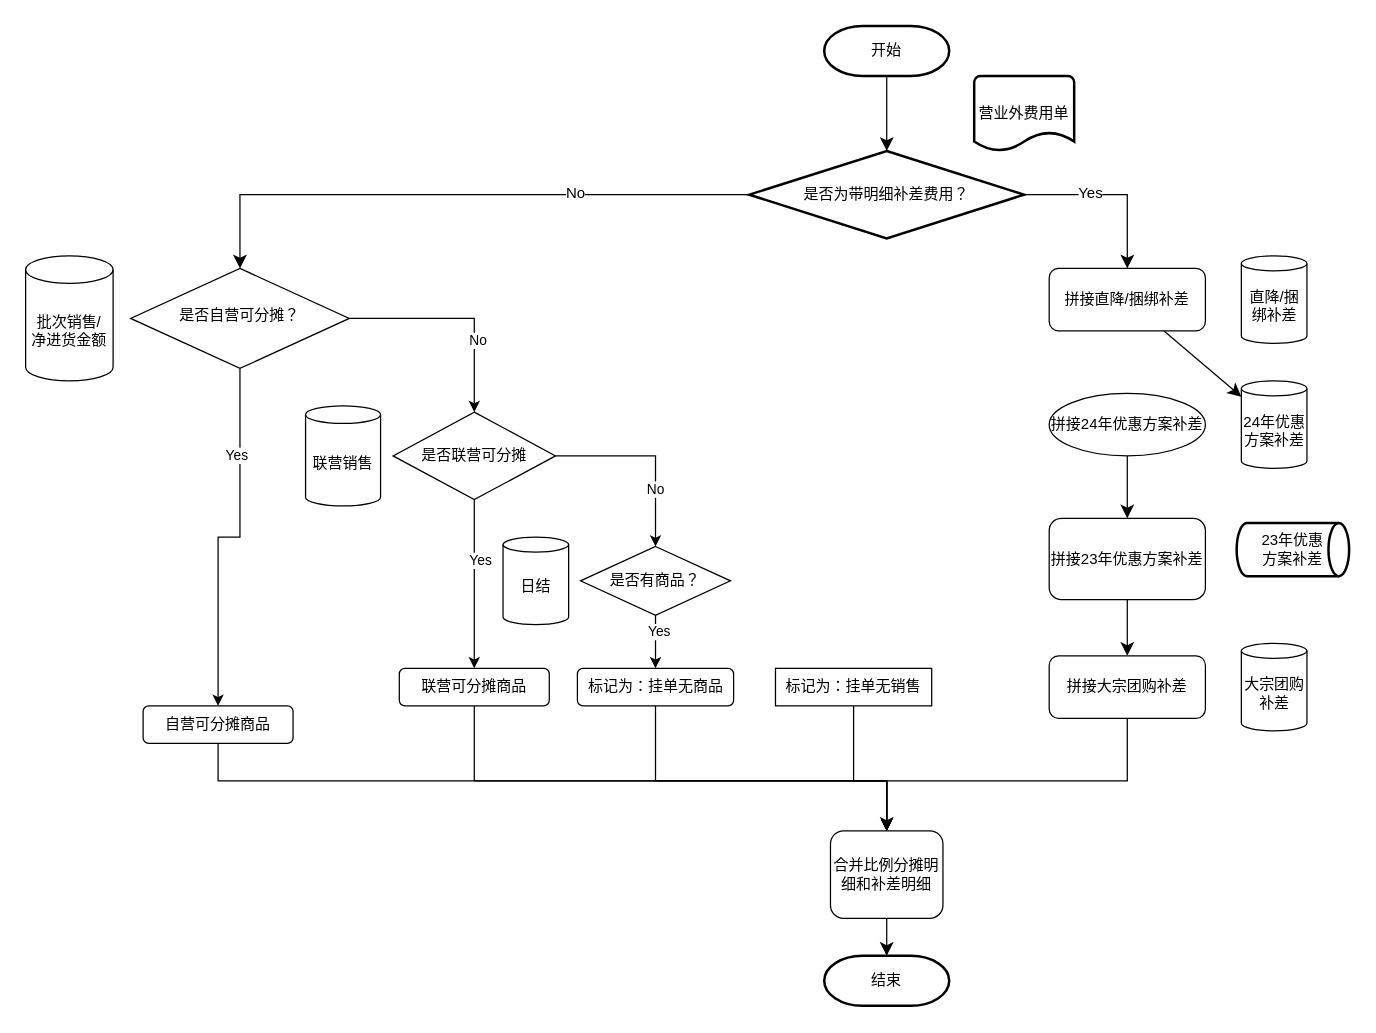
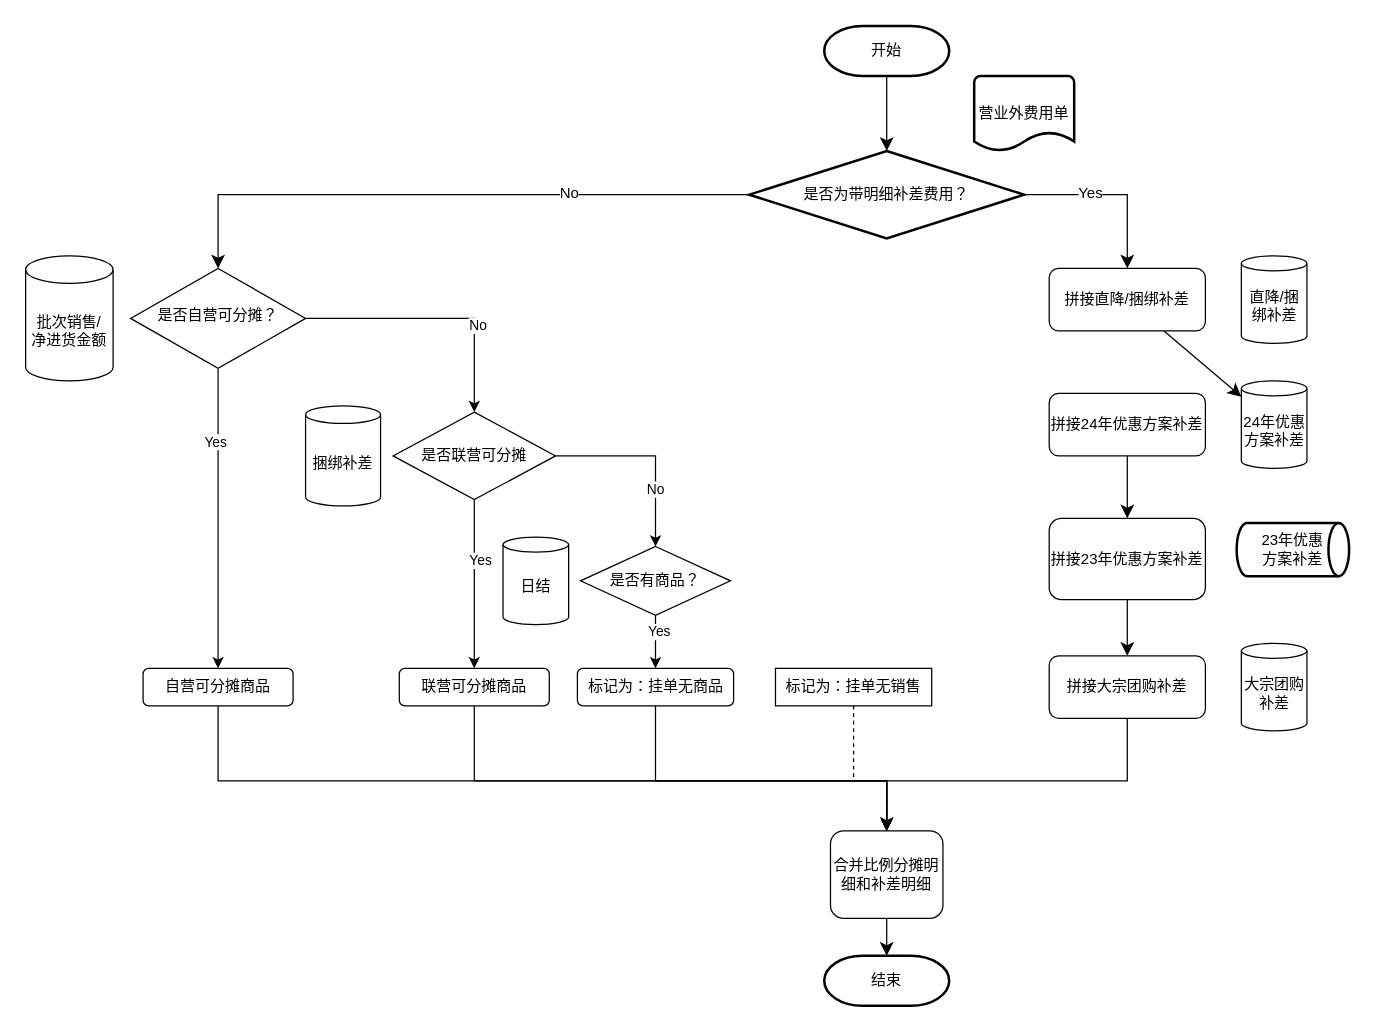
  <mxCell id="0" />
  <mxCell id="1" parent="0" />
  <mxCell id="2" value="" style="edgeStyle=orthogonalEdgeStyle;rounded=0;orthogonalLoop=1;jettySize=auto;html=1;" parent="1" source="6" target="8" edge="1"><mxGeometry relative="1" as="geometry" /></mxCell>
  <mxCell id="3" value="Yes" style="edgeLabel;html=1;align=center;verticalAlign=middle;resizable=0;points=[];" parent="2" vertex="1" connectable="0"><mxGeometry x="-0.52" y="-3" relative="1" as="geometry"><mxPoint as="offset" /></mxGeometry></mxCell>
  <mxCell id="4" style="edgeStyle=orthogonalEdgeStyle;rounded=0;orthogonalLoop=1;jettySize=auto;html=1;exitX=1;exitY=0.5;exitDx=0;exitDy=0;entryX=0.5;entryY=0;entryDx=0;entryDy=0;" parent="1" source="6" target="13" edge="1"><mxGeometry relative="1" as="geometry" /></mxCell>
  <mxCell id="5" value="No" style="edgeLabel;html=1;align=center;verticalAlign=middle;resizable=0;points=[];" parent="4" vertex="1" connectable="0"><mxGeometry x="0.333" y="2" relative="1" as="geometry"><mxPoint as="offset" /></mxGeometry></mxCell>
- <mxCell id="6" value="是否自营可分摊？" style="rhombus;whiteSpace=wrap;html=1;shadow=0;fontFamily=Helvetica;fontSize=12;align=center;strokeWidth=1;spacing=6;spacingTop=-4;" parent="1" vertex="1"><mxGeometry x="104" y="214" width="175" height="80" as="geometry" /></mxCell>
+ <mxCell id="6" value="是否自营可分摊？" style="rhombus;whiteSpace=wrap;html=1;shadow=0;fontFamily=Helvetica;fontSize=12;align=center;strokeWidth=1;spacing=6;spacingTop=-4;" parent="1" vertex="1"><mxGeometry x="104" y="214" width="140" height="80" as="geometry" /></mxCell>
  <mxCell id="7" style="edgeStyle=orthogonalEdgeStyle;rounded=0;orthogonalLoop=1;jettySize=auto;html=1;exitX=0.5;exitY=1;exitDx=0;exitDy=0;entryX=0.5;entryY=0;entryDx=0;entryDy=0;" parent="1" source="8" target="24" edge="1"><mxGeometry relative="1" as="geometry"><Array as="points"><mxPoint x="174" y="624" /><mxPoint x="709" y="624" /></Array></mxGeometry></mxCell>
- <mxCell id="8" value="自营可分摊商品" style="rounded=1;whiteSpace=wrap;html=1;" parent="1" vertex="1"><mxGeometry x="114" y="564" width="120" height="30" as="geometry" /></mxCell>
+ <mxCell id="8" value="自营可分摊商品" style="rounded=1;whiteSpace=wrap;html=1;" parent="1" vertex="1"><mxGeometry x="114" y="534" width="120" height="30" as="geometry" /></mxCell>
  <mxCell id="9" style="edgeStyle=orthogonalEdgeStyle;rounded=0;orthogonalLoop=1;jettySize=auto;html=1;exitX=0.5;exitY=1;exitDx=0;exitDy=0;" parent="1" source="13" target="15" edge="1"><mxGeometry relative="1" as="geometry" /></mxCell>
  <mxCell id="10" value="Yes" style="edgeLabel;html=1;align=center;verticalAlign=middle;resizable=0;points=[];" parent="9" vertex="1" connectable="0"><mxGeometry x="-0.289" y="4" relative="1" as="geometry"><mxPoint as="offset" /></mxGeometry></mxCell>
  <mxCell id="11" style="edgeStyle=orthogonalEdgeStyle;rounded=0;orthogonalLoop=1;jettySize=auto;html=1;exitX=1;exitY=0.5;exitDx=0;exitDy=0;entryX=0.5;entryY=0;entryDx=0;entryDy=0;" parent="1" source="13" target="18" edge="1"><mxGeometry relative="1" as="geometry" /></mxCell>
  <mxCell id="12" value="No" style="edgeLabel;html=1;align=center;verticalAlign=middle;resizable=0;points=[];" parent="11" vertex="1" connectable="0"><mxGeometry x="0.384" y="-1" relative="1" as="geometry"><mxPoint as="offset" /></mxGeometry></mxCell>
  <mxCell id="13" value="是否联营可分摊" style="rhombus;whiteSpace=wrap;html=1;" parent="1" vertex="1"><mxGeometry x="314" y="329" width="130" height="70" as="geometry" /></mxCell>
  <mxCell id="14" style="edgeStyle=orthogonalEdgeStyle;rounded=0;orthogonalLoop=1;jettySize=auto;html=1;exitX=0.5;exitY=1;exitDx=0;exitDy=0;entryX=0.5;entryY=0;entryDx=0;entryDy=0;" parent="1" source="15" target="24" edge="1"><mxGeometry relative="1" as="geometry"><mxPoint x="440" y="654" as="targetPoint" /><Array as="points"><mxPoint x="379" y="624" /><mxPoint x="709" y="624" /></Array></mxGeometry></mxCell>
  <mxCell id="15" value="联营可分摊商品" style="rounded=1;whiteSpace=wrap;html=1;" parent="1" vertex="1"><mxGeometry x="319" y="534" width="120" height="30" as="geometry" /></mxCell>
  <mxCell id="16" value="" style="edgeStyle=orthogonalEdgeStyle;rounded=0;orthogonalLoop=1;jettySize=auto;html=1;" parent="1" source="18" target="20" edge="1"><mxGeometry relative="1" as="geometry" /></mxCell>
  <mxCell id="17" value="Yes" style="edgeLabel;html=1;align=center;verticalAlign=middle;resizable=0;points=[];" parent="16" vertex="1" connectable="0"><mxGeometry x="-0.412" y="2" relative="1" as="geometry"><mxPoint y="1" as="offset" /></mxGeometry></mxCell>
  <mxCell id="18" value="是否有商品？" style="rhombus;whiteSpace=wrap;html=1;" parent="1" vertex="1"><mxGeometry x="464" y="436.5" width="120" height="55" as="geometry" /></mxCell>
  <mxCell id="19" style="edgeStyle=orthogonalEdgeStyle;rounded=0;orthogonalLoop=1;jettySize=auto;html=1;exitX=0.5;exitY=1;exitDx=0;exitDy=0;entryX=0.5;entryY=0;entryDx=0;entryDy=0;" parent="1" source="20" target="24" edge="1"><mxGeometry relative="1" as="geometry"><Array as="points"><mxPoint x="524" y="624" /><mxPoint x="709" y="624" /></Array></mxGeometry></mxCell>
  <mxCell id="20" value="标记为：挂单无商品" style="rounded=1;whiteSpace=wrap;html=1;" parent="1" vertex="1"><mxGeometry x="461.5" y="534" width="125" height="30" as="geometry" /></mxCell>
- <mxCell id="21" style="edgeStyle=orthogonalEdgeStyle;rounded=0;orthogonalLoop=1;jettySize=auto;html=1;exitX=0.5;exitY=1;exitDx=0;exitDy=0;entryX=0.5;entryY=0;entryDx=0;entryDy=0;" parent="1" source="22" target="24" edge="1"><mxGeometry relative="1" as="geometry"><Array as="points"><mxPoint x="683" y="624" /><mxPoint x="709" y="624" /></Array></mxGeometry></mxCell>
+ <mxCell id="21" style="edgeStyle=orthogonalEdgeStyle;rounded=0;orthogonalLoop=1;jettySize=auto;html=1;exitX=0.5;exitY=1;exitDx=0;exitDy=0;entryX=0.5;entryY=0;entryDx=0;entryDy=0;dashed=1;" parent="1" source="22" target="24" edge="1"><mxGeometry relative="1" as="geometry"><Array as="points"><mxPoint x="683" y="624" /><mxPoint x="709" y="624" /></Array></mxGeometry></mxCell>
  <mxCell id="22" value="标记为：挂单无销售" style="whiteSpace=wrap;html=1;rounded=0;" parent="1" vertex="1"><mxGeometry x="620" y="534" width="125" height="30" as="geometry" /></mxCell>
  <mxCell id="23" style="edgeStyle=none;curved=1;rounded=0;orthogonalLoop=1;jettySize=auto;html=1;exitX=0.5;exitY=1;exitDx=0;exitDy=0;fontSize=12;startSize=8;endSize=8;" parent="1" source="24" target="45" edge="1"><mxGeometry relative="1" as="geometry" /></mxCell>
  <mxCell id="24" value="合并比例分摊明细和补差明细" style="rounded=1;whiteSpace=wrap;html=1;" parent="1" vertex="1"><mxGeometry x="664" y="664" width="90" height="70" as="geometry" /></mxCell>
  <mxCell id="25" value="批次销售/&lt;br&gt;净进货金额" style="shape=cylinder3;whiteSpace=wrap;html=1;boundedLbl=1;backgroundOutline=1;size=11;" parent="1" vertex="1"><mxGeometry x="20" y="204" width="70" height="100" as="geometry" /></mxCell>
- <mxCell id="26" value="联营销售" style="shape=cylinder3;whiteSpace=wrap;html=1;boundedLbl=1;backgroundOutline=1;size=7;" parent="1" vertex="1"><mxGeometry x="244" y="324" width="60" height="80" as="geometry" /></mxCell>
+ <mxCell id="26" value="捆绑补差" style="shape=cylinder3;whiteSpace=wrap;html=1;boundedLbl=1;backgroundOutline=1;size=7;" parent="1" vertex="1"><mxGeometry x="244" y="324" width="60" height="80" as="geometry" /></mxCell>
  <mxCell id="27" value="日结" style="shape=cylinder3;whiteSpace=wrap;html=1;boundedLbl=1;backgroundOutline=1;size=6;" parent="1" vertex="1"><mxGeometry x="402" y="429" width="52.5" height="70" as="geometry" /></mxCell>
  <mxCell id="28" style="edgeStyle=none;curved=1;rounded=0;orthogonalLoop=1;jettySize=auto;html=1;exitX=0.5;exitY=1;exitDx=0;exitDy=0;fontSize=12;startSize=8;endSize=8;" parent="1" target="33" edge="1"><mxGeometry relative="1" as="geometry"><mxPoint x="709" y="60" as="sourcePoint" /></mxGeometry></mxCell>
  <mxCell id="29" style="edgeStyle=orthogonalEdgeStyle;rounded=0;orthogonalLoop=1;jettySize=auto;html=1;exitX=1;exitY=0.5;exitDx=0;exitDy=0;exitPerimeter=0;fontSize=12;startSize=8;endSize=8;entryX=0.5;entryY=0;entryDx=0;entryDy=0;" parent="1" source="33" target="35" edge="1"><mxGeometry relative="1" as="geometry"><mxPoint x="899" y="164" as="targetPoint" /></mxGeometry></mxCell>
  <mxCell id="30" value="Yes" style="edgeLabel;html=1;align=center;verticalAlign=middle;resizable=0;points=[];fontSize=12;" parent="29" vertex="1" connectable="0"><mxGeometry x="-0.27" y="2" relative="1" as="geometry"><mxPoint as="offset" /></mxGeometry></mxCell>
  <mxCell id="31" style="edgeStyle=orthogonalEdgeStyle;rounded=0;orthogonalLoop=1;jettySize=auto;html=1;entryX=0.5;entryY=0;entryDx=0;entryDy=0;fontSize=12;startSize=8;endSize=8;" parent="1" source="33" target="6" edge="1"><mxGeometry relative="1" as="geometry" /></mxCell>
  <mxCell id="32" value="No" style="edgeLabel;html=1;align=center;verticalAlign=middle;resizable=0;points=[];fontSize=12;" parent="31" vertex="1" connectable="0"><mxGeometry x="-0.401" y="-2" relative="1" as="geometry"><mxPoint as="offset" /></mxGeometry></mxCell>
  <mxCell id="33" value="是否为带明细补差费用？" style="strokeWidth=2;html=1;shape=mxgraph.flowchart.decision;whiteSpace=wrap;" parent="1" vertex="1"><mxGeometry x="599" y="120" width="220" height="70" as="geometry" /></mxCell>
  <mxCell id="34" style="edgeStyle=none;curved=1;rounded=0;orthogonalLoop=1;jettySize=auto;html=1;fontSize=12;startSize=8;endSize=8;" parent="1" source="35" target="47" edge="1"><mxGeometry relative="1" as="geometry" /></mxCell>
  <mxCell id="35" value="拼接直降/捆绑补差" style="rounded=1;whiteSpace=wrap;html=1;" parent="1" vertex="1"><mxGeometry x="839" y="214" width="125" height="50" as="geometry" /></mxCell>
  <mxCell id="36" value="23年优惠&lt;div&gt;方案补差&lt;/div&gt;" style="strokeWidth=2;html=1;shape=mxgraph.flowchart.direct_data;whiteSpace=wrap;" parent="1" vertex="1"><mxGeometry x="989" y="417.75" width="90" height="42.5" as="geometry" /></mxCell>
  <mxCell id="37" style="edgeStyle=none;curved=1;rounded=0;orthogonalLoop=1;jettySize=auto;html=1;fontSize=12;startSize=8;endSize=8;" parent="1" source="38" target="40" edge="1"><mxGeometry relative="1" as="geometry" /></mxCell>
- <mxCell id="38" value="拼接24年优惠方案补差" style="ellipse;whiteSpace=wrap;html=1;" parent="1" vertex="1"><mxGeometry x="839" y="314" width="125" height="50" as="geometry" /></mxCell>
+ <mxCell id="38" value="拼接24年优惠方案补差" style="rounded=1;whiteSpace=wrap;html=1;" parent="1" vertex="1"><mxGeometry x="839" y="314" width="125" height="50" as="geometry" /></mxCell>
  <mxCell id="39" style="edgeStyle=none;curved=1;rounded=0;orthogonalLoop=1;jettySize=auto;html=1;entryX=0.5;entryY=0;entryDx=0;entryDy=0;fontSize=12;startSize=8;endSize=8;" parent="1" source="40" target="42" edge="1"><mxGeometry relative="1" as="geometry" /></mxCell>
  <mxCell id="40" value="拼接23年优惠方案补差" style="rounded=1;whiteSpace=wrap;html=1;" parent="1" vertex="1"><mxGeometry x="839" y="414" width="125" height="65" as="geometry" /></mxCell>
  <mxCell id="41" style="edgeStyle=orthogonalEdgeStyle;rounded=0;orthogonalLoop=1;jettySize=auto;html=1;exitX=0.5;exitY=1;exitDx=0;exitDy=0;entryX=0.5;entryY=0;entryDx=0;entryDy=0;fontSize=12;startSize=8;endSize=8;" parent="1" source="42" target="24" edge="1"><mxGeometry relative="1" as="geometry"><Array as="points"><mxPoint x="902" y="624" /><mxPoint x="709" y="624" /></Array></mxGeometry></mxCell>
  <mxCell id="42" value="拼接大宗团购补差" style="rounded=1;whiteSpace=wrap;html=1;" parent="1" vertex="1"><mxGeometry x="839" y="524" width="125" height="50" as="geometry" /></mxCell>
  <mxCell id="43" value="营业外费用单" style="strokeWidth=2;html=1;shape=mxgraph.flowchart.document2;whiteSpace=wrap;size=0.25;" parent="1" vertex="1"><mxGeometry x="779" y="60" width="80" height="60" as="geometry" /></mxCell>
  <mxCell id="44" value="开始" style="strokeWidth=2;html=1;shape=mxgraph.flowchart.terminator;whiteSpace=wrap;" parent="1" vertex="1"><mxGeometry x="659" y="20" width="100" height="40" as="geometry" /></mxCell>
  <mxCell id="45" value="结束" style="strokeWidth=2;html=1;shape=mxgraph.flowchart.terminator;whiteSpace=wrap;" parent="1" vertex="1"><mxGeometry x="659" y="764" width="100" height="40" as="geometry" /></mxCell>
  <mxCell id="46" value="大宗团购补差" style="shape=cylinder3;whiteSpace=wrap;html=1;boundedLbl=1;backgroundOutline=1;size=6;" vertex="1" parent="1"><mxGeometry x="992.75" y="514" width="52.5" height="70" as="geometry" /></mxCell>
  <mxCell id="47" value="24年优惠方案补差" style="shape=cylinder3;whiteSpace=wrap;html=1;boundedLbl=1;backgroundOutline=1;size=6;" vertex="1" parent="1"><mxGeometry x="992.75" y="304" width="52.5" height="70" as="geometry" /></mxCell>
  <mxCell id="48" value="直降/捆绑补差" style="shape=cylinder3;whiteSpace=wrap;html=1;boundedLbl=1;backgroundOutline=1;size=6;" vertex="1" parent="1"><mxGeometry x="992.75" y="204" width="52.5" height="70" as="geometry" /></mxCell>
